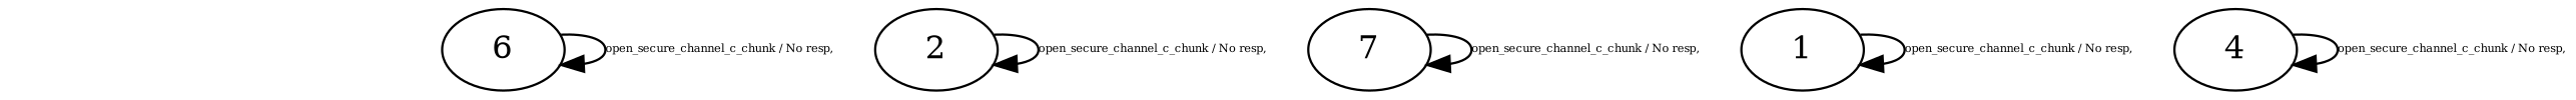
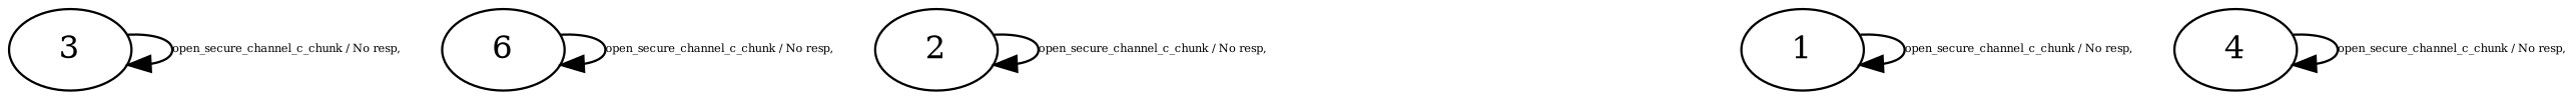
  digraph {
    node [fillcolor=white shape=ellipse style=filled]
    edge [fontsize=5]
+   3
    6
    2
-   7
    1
    4
+   3 -> 3 [label="open_secure_channel_c_chunk / No resp,"]
    6 -> 6 [label="open_secure_channel_c_chunk / No resp,"]
    2 -> 2 [label="open_secure_channel_c_chunk / No resp,"]
-   7 -> 7 [label="open_secure_channel_c_chunk / No resp,"]
    1 -> 1 [label="open_secure_channel_c_chunk / No resp,"]
    4 -> 4 [label="open_secure_channel_c_chunk / No resp,"]
  }
